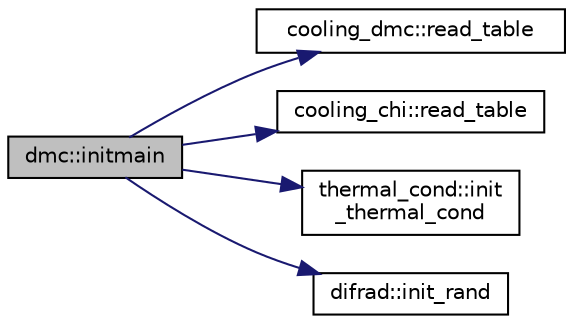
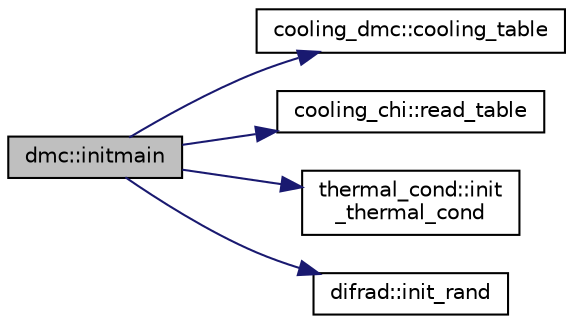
  digraph {
    rankdir=LR
    node [color=black fillcolor=white fontname=Helvetica fontsize=10 shape=record style=filled]
    edge [color=midnightblue fontname=Helvetica fontsize=10 labelfontname=Helvetica labelfontsize=10 style=solid]
    n1 [fillcolor=grey75 fontcolor=black height=0.2 label="dmc::initmain" width=0.4]
-   n2 [height=0.2 label="cooling_dmc::read_table" width=0.4]
+   n2 [height=0.2 label="cooling_dmc::cooling_table" width=0.4]
    n3 [height=0.2 label="cooling_chi::read_table" width=0.4]
    n4 [height=0.2 label="thermal_cond::init\l_thermal_cond" width=0.4]
    n5 [height=0.2 label="difrad::init_rand" width=0.4]
    n1 -> n2
    n1 -> n3
    n1 -> n4
    n1 -> n5
  }
